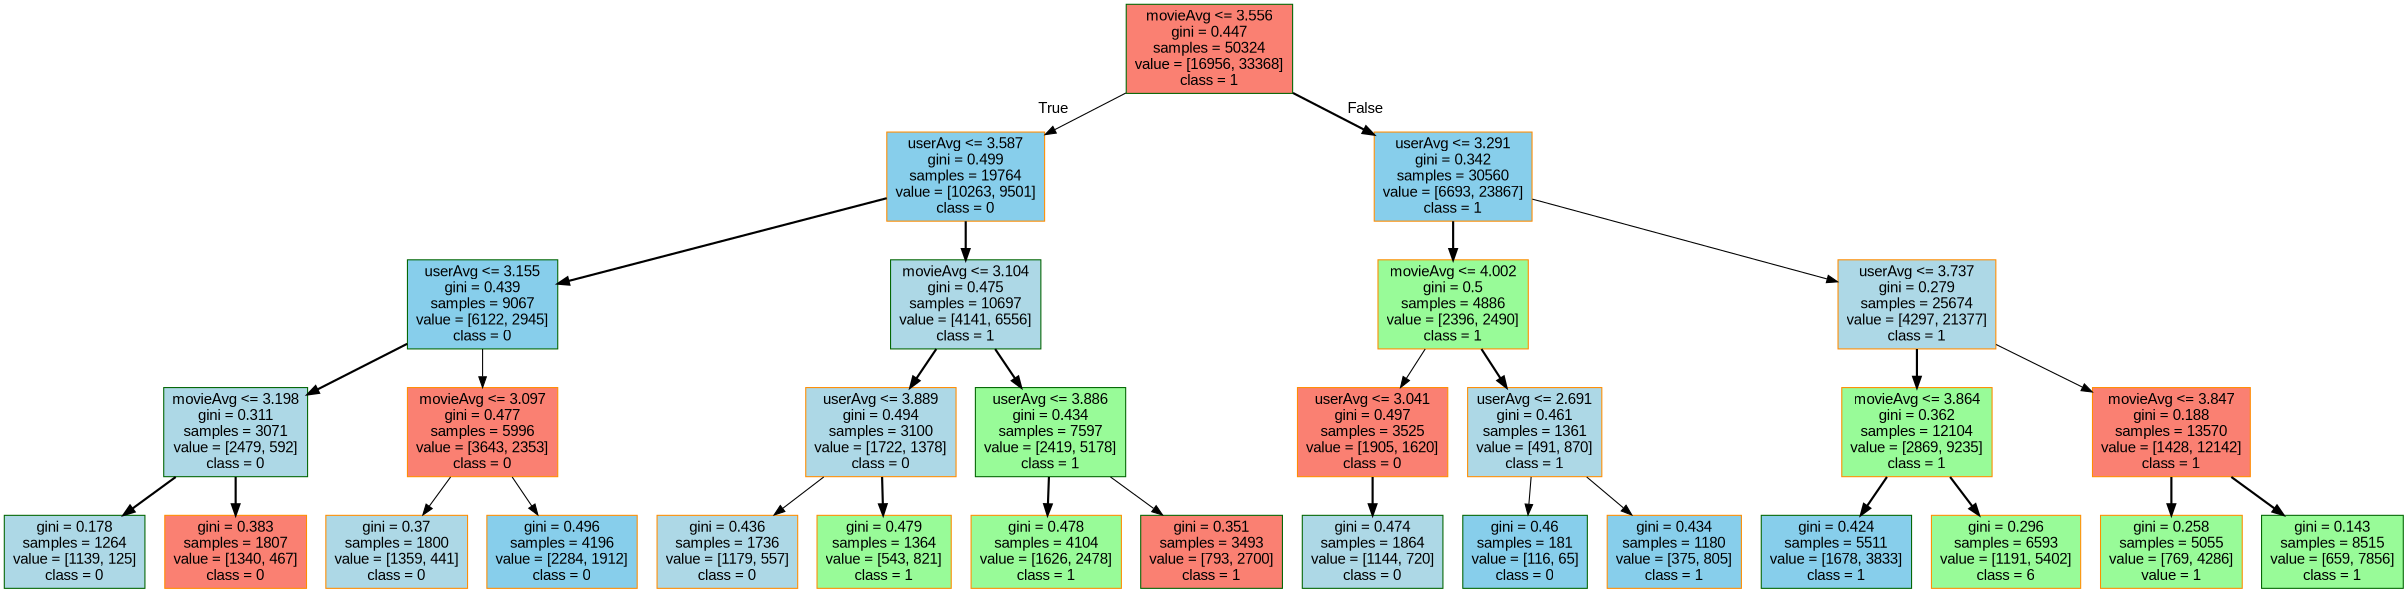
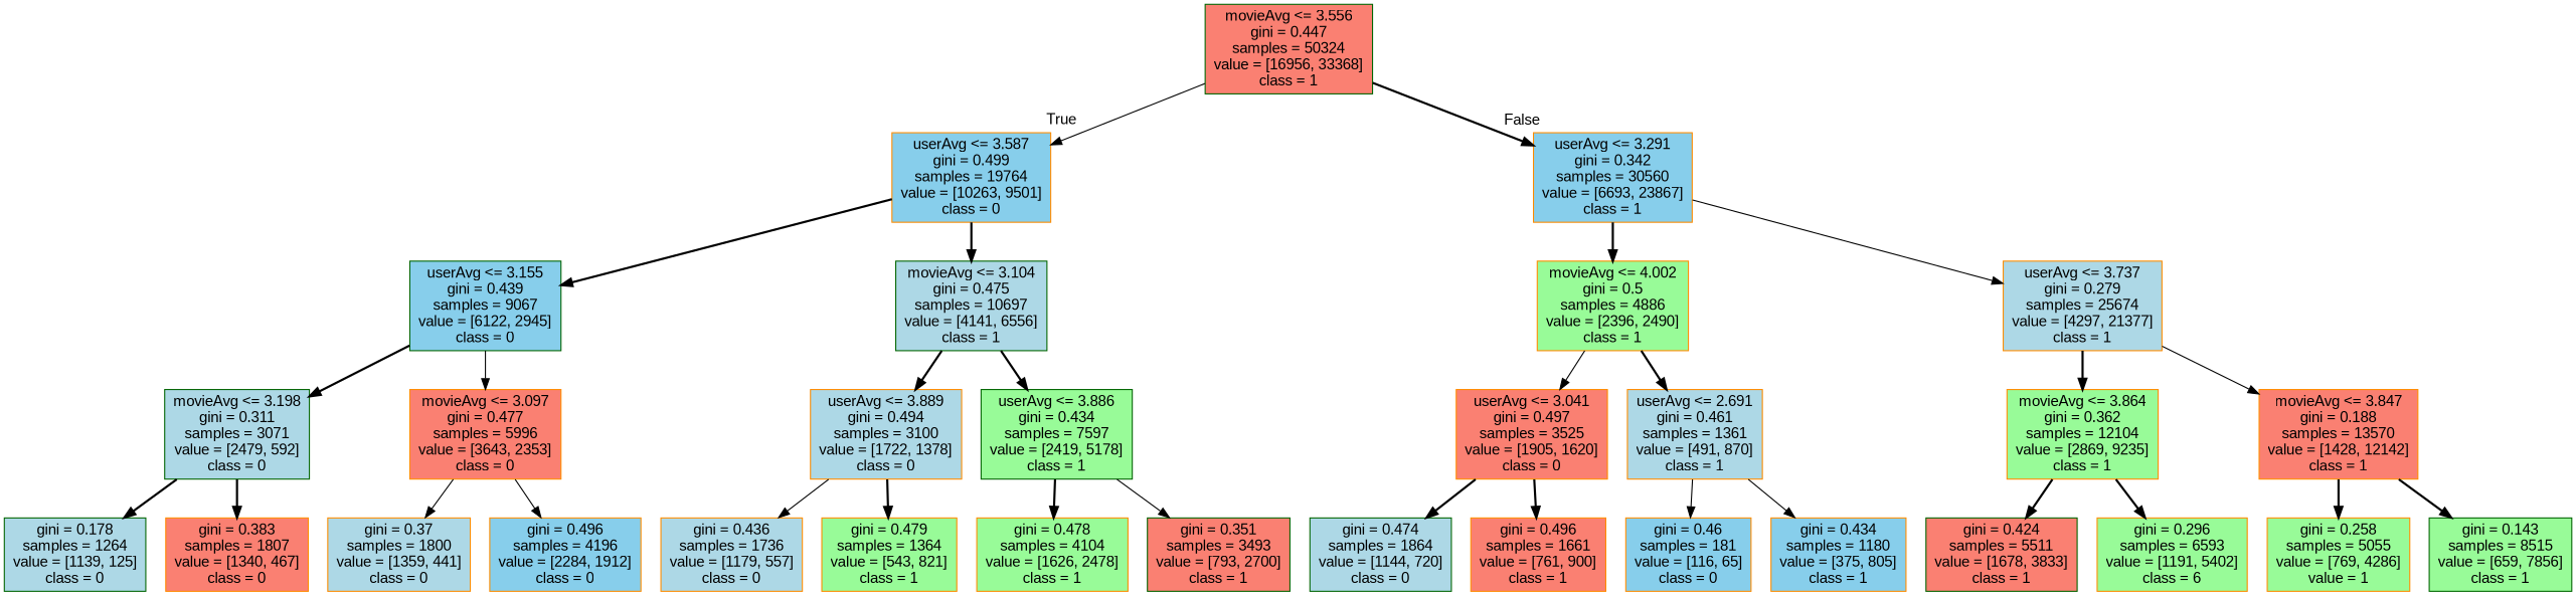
  digraph {
    fontname="Liberation Sans"
    node [color=darkorange fillcolor=lightblue fontname="Liberation Sans" shape=box style=filled]
    edge [fontname="Liberation Sans" style=bold]
    n1 [color=darkgreen fillcolor=salmon label="movieAvg <= 3.556\ngini = 0.447\nsamples = 50324\nvalue = [16956, 33368]\nclass = 1"]
    n2 [fillcolor=skyblue label="userAvg <= 3.587\ngini = 0.499\nsamples = 19764\nvalue = [10263, 9501]\nclass = 0"]
    n3 [fillcolor=skyblue label="userAvg <= 3.291\ngini = 0.342\nsamples = 30560\nvalue = [6693, 23867]\nclass = 1"]
    n4 [color=darkgreen fillcolor=skyblue label="userAvg <= 3.155\ngini = 0.439\nsamples = 9067\nvalue = [6122, 2945]\nclass = 0"]
    n5 [color=darkgreen label="movieAvg <= 3.104\ngini = 0.475\nsamples = 10697\nvalue = [4141, 6556]\nclass = 1"]
    n6 [fillcolor=palegreen label="movieAvg <= 4.002\ngini = 0.5\nsamples = 4886\nvalue = [2396, 2490]\nclass = 1"]
    n7 [label="userAvg <= 3.737\ngini = 0.279\nsamples = 25674\nvalue = [4297, 21377]\nclass = 1"]
    n8 [color=darkgreen label="movieAvg <= 3.198\ngini = 0.311\nsamples = 3071\nvalue = [2479, 592]\nclass = 0"]
    n9 [fillcolor=salmon label="movieAvg <= 3.097\ngini = 0.477\nsamples = 5996\nvalue = [3643, 2353]\nclass = 0"]
    n10 [label="userAvg <= 3.889\ngini = 0.494\nsamples = 3100\nvalue = [1722, 1378]\nclass = 0"]
    n11 [color=darkgreen fillcolor=palegreen label="userAvg <= 3.886\ngini = 0.434\nsamples = 7597\nvalue = [2419, 5178]\nclass = 1"]
    n12 [color=darkgreen label="gini = 0.178\nsamples = 1264\nvalue = [1139, 125]\nclass = 0"]
    n13 [fillcolor=salmon label="gini = 0.383\nsamples = 1807\nvalue = [1340, 467]\nclass = 0"]
    n14 [label="gini = 0.37\nsamples = 1800\nvalue = [1359, 441]\nclass = 0"]
    n15 [fillcolor=skyblue label="gini = 0.496\nsamples = 4196\nvalue = [2284, 1912]\nclass = 0"]
    n16 [label="gini = 0.436\nsamples = 1736\nvalue = [1179, 557]\nclass = 0"]
    n17 [fillcolor=palegreen label="gini = 0.479\nsamples = 1364\nvalue = [543, 821]\nclass = 1"]
    n18 [fillcolor=palegreen label="gini = 0.478\nsamples = 4104\nvalue = [1626, 2478]\nclass = 1"]
    n19 [color=darkgreen fillcolor=salmon label="gini = 0.351\nsamples = 3493\nvalue = [793, 2700]\nclass = 1"]
    n20 [fillcolor=salmon label="userAvg <= 3.041\ngini = 0.497\nsamples = 3525\nvalue = [1905, 1620]\nclass = 0"]
    n21 [label="userAvg <= 2.691\ngini = 0.461\nsamples = 1361\nvalue = [491, 870]\nclass = 1"]
    n22 [fillcolor=palegreen label="movieAvg <= 3.864\ngini = 0.362\nsamples = 12104\nvalue = [2869, 9235]\nclass = 1"]
    n23 [fillcolor=salmon label="movieAvg <= 3.847\ngini = 0.188\nsamples = 13570\nvalue = [1428, 12142]\nclass = 1"]
    n24 [color=darkgreen label="gini = 0.474\nsamples = 1864\nvalue = [1144, 720]\nclass = 0"]
-   n26 [color=darkgreen fillcolor=skyblue label="gini = 0.46\nsamples = 181\nvalue = [116, 65]\nclass = 0"]
+   n25 [fillcolor=salmon label="gini = 0.496\nsamples = 1661\nvalue = [761, 900]\nclass = 1"]
+   n26 [fillcolor=skyblue label="gini = 0.46\nsamples = 181\nvalue = [116, 65]\nclass = 0"]
    n27 [fillcolor=skyblue label="gini = 0.434\nsamples = 1180\nvalue = [375, 805]\nclass = 1"]
-   n28 [color=darkgreen fillcolor=skyblue label="gini = 0.424\nsamples = 5511\nvalue = [1678, 3833]\nclass = 1"]
+   n28 [color=darkgreen fillcolor=salmon label="gini = 0.424\nsamples = 5511\nvalue = [1678, 3833]\nclass = 1"]
    n29 [fillcolor=palegreen label="gini = 0.296\nsamples = 6593\nvalue = [1191, 5402]\nclass = 6"]
    n30 [fillcolor=palegreen label="gini = 0.258\nsamples = 5055\nvalue = [769, 4286]\nvalue = 1"]
    n31 [color=darkgreen fillcolor=palegreen label="gini = 0.143\nsamples = 8515\nvalue = [659, 7856]\nclass = 1"]
    n1 -> n2 [headlabel=True labelangle=45 labeldistance=2.5 style=solid]
    n1 -> n3 [headlabel=False labelangle=-45 labeldistance=2.5]
    n2 -> n4
    n2 -> n5
    n3 -> n6
    n3 -> n7 [style=solid]
    n4 -> n8
    n4 -> n9 [style=solid]
    n5 -> n10
    n5 -> n11
    n6 -> n20 [style=solid]
    n6 -> n21
    n7 -> n22
    n7 -> n23 [style=solid]
    n8 -> n12
    n8 -> n13
    n9 -> n14 [style=solid]
    n9 -> n15 [style=solid]
    n10 -> n16 [style=solid]
    n10 -> n17
    n11 -> n18
    n11 -> n19 [style=solid]
    n20 -> n24
+   n20 -> n25
    n21 -> n26 [style=solid]
    n21 -> n27 [style=solid]
    n22 -> n28
    n22 -> n29
    n23 -> n30
    n23 -> n31
  }
